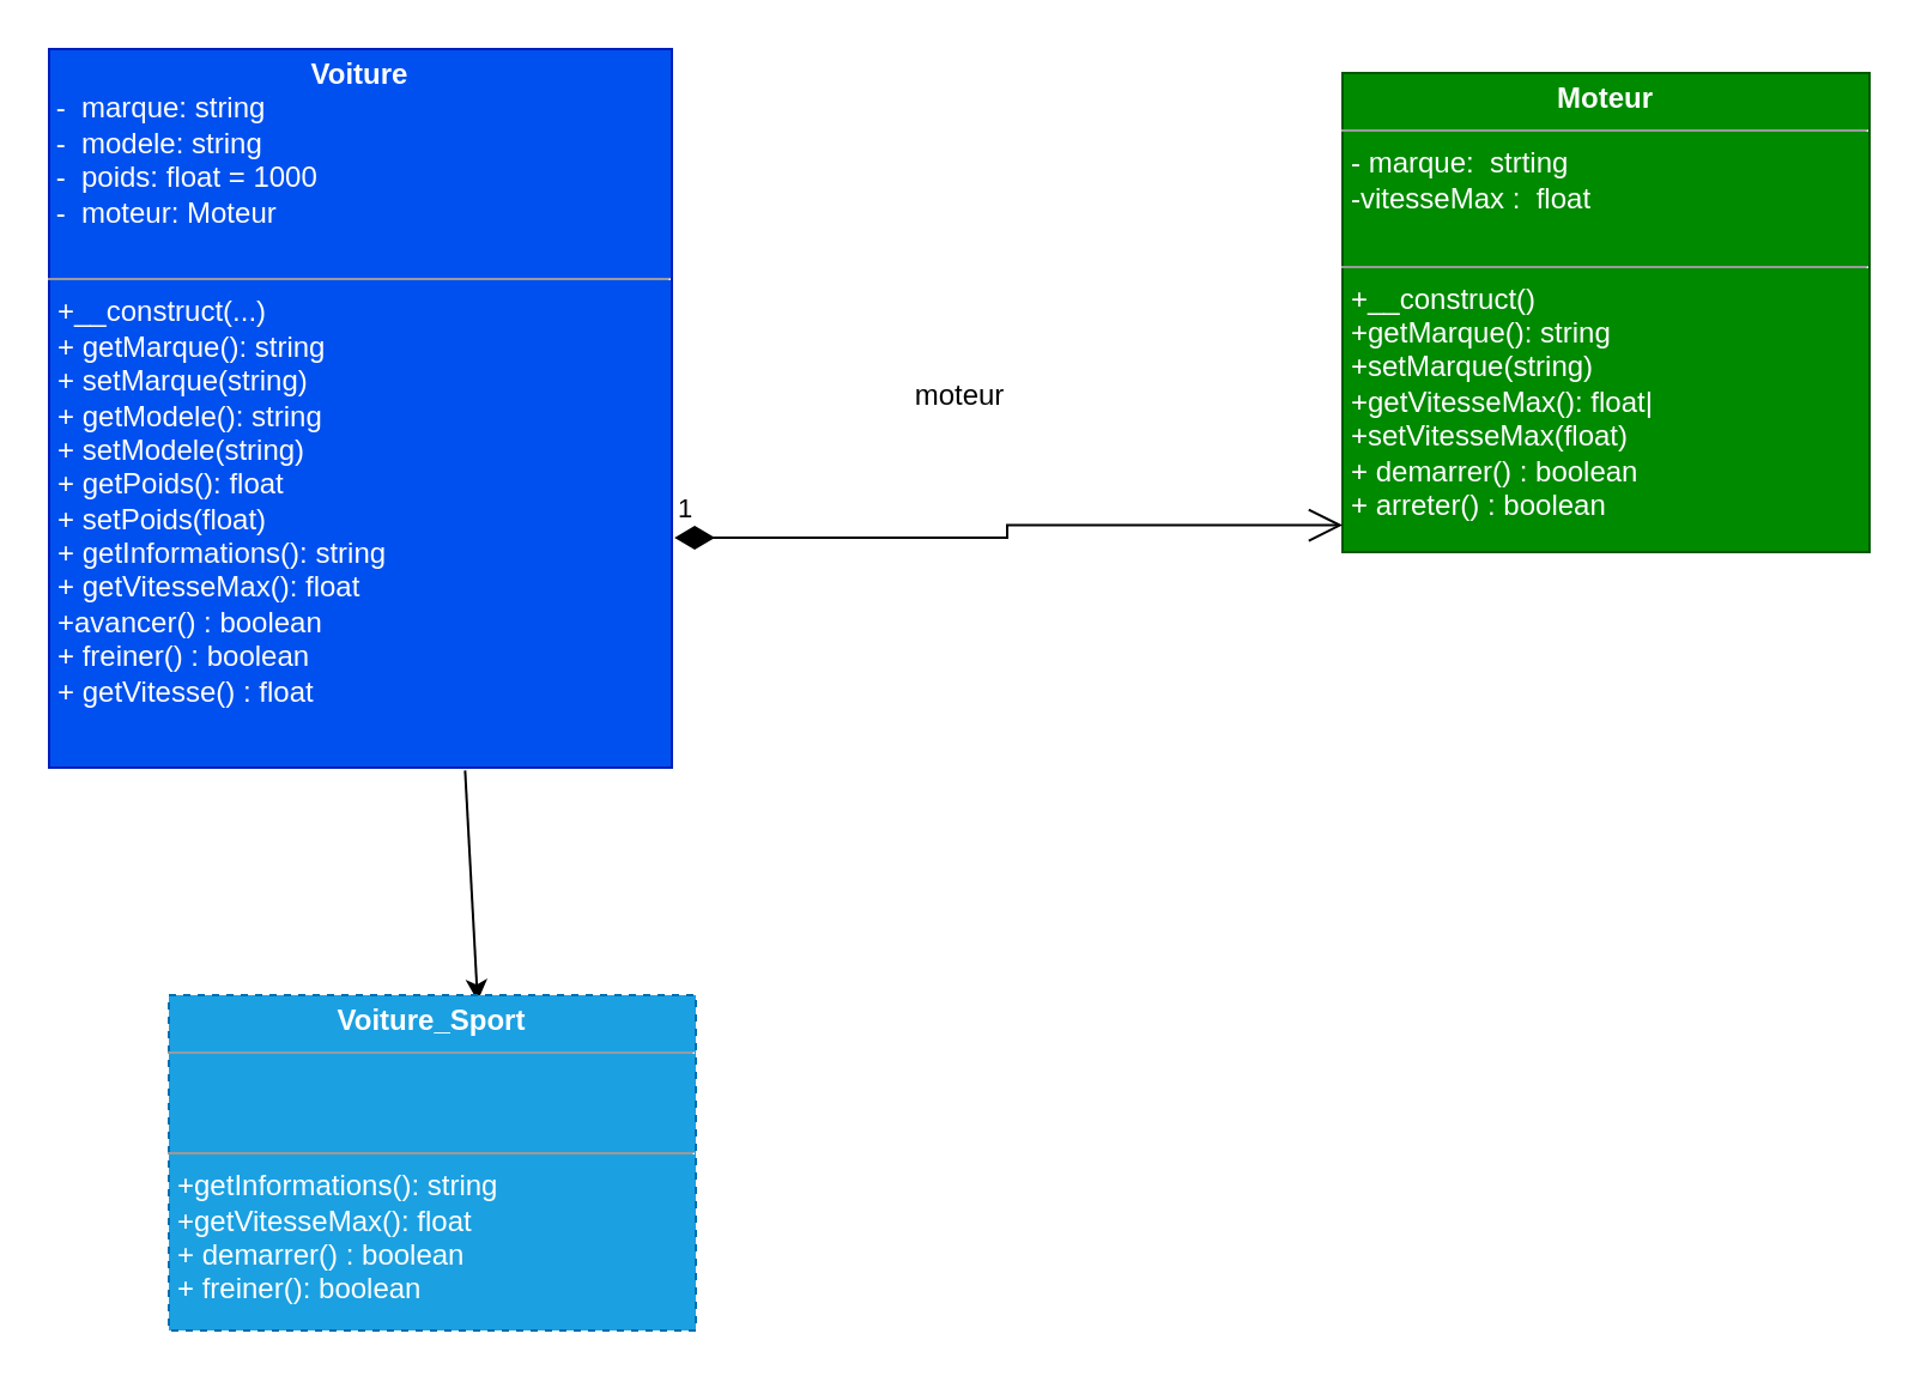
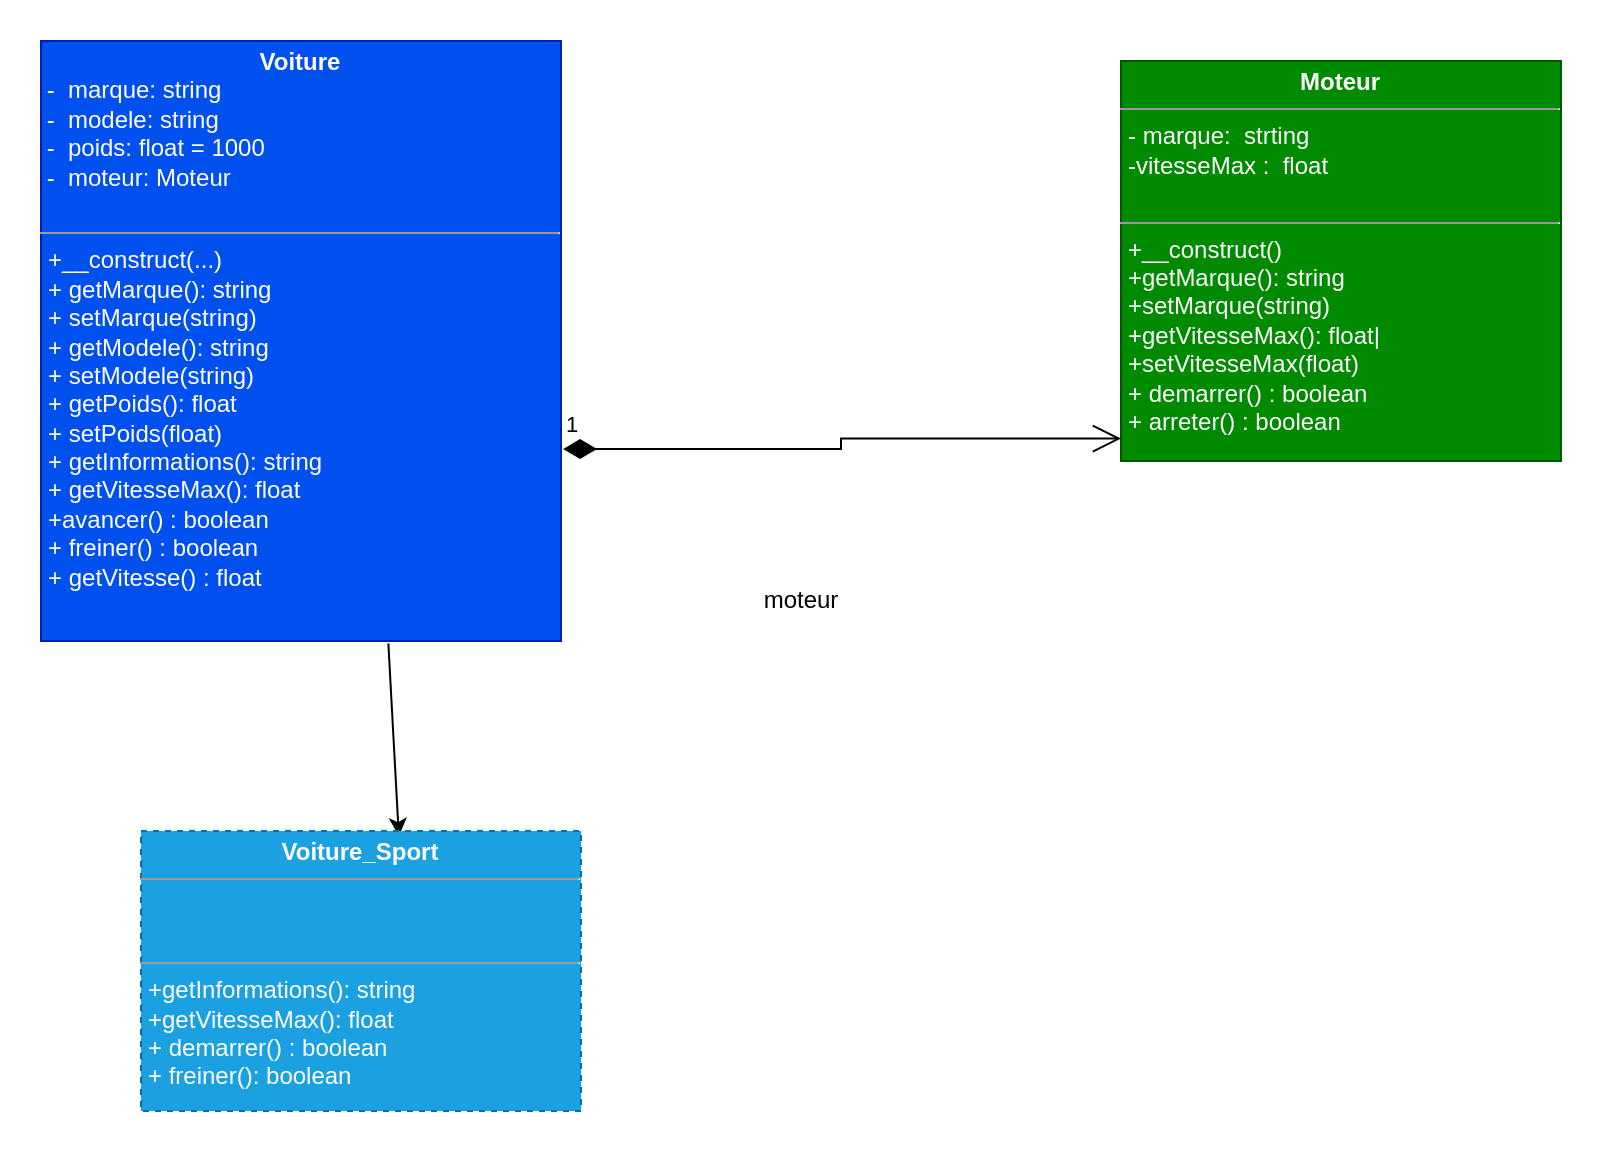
  <mxCell id="0" />
  <mxCell id="1" parent="0" />
  <mxCell id="2" value="&lt;p style=&quot;margin:0px;margin-top:4px;text-align:center;&quot;&gt;&lt;b&gt;Moteur&lt;/b&gt;&lt;/p&gt;&lt;hr size=&quot;1&quot;&gt;&lt;p style=&quot;margin:0px;margin-left:4px;&quot;&gt;- marque:&amp;nbsp; strting&lt;/p&gt;&lt;p style=&quot;margin:0px;margin-left:4px;&quot;&gt;-vitesseMax :&amp;nbsp; float&lt;/p&gt;&lt;p style=&quot;margin:0px;margin-left:4px;&quot;&gt;&lt;br&gt;&lt;/p&gt;&lt;hr size=&quot;1&quot;&gt;&lt;p style=&quot;margin:0px;margin-left:4px;&quot;&gt; +__construct()&amp;nbsp;&lt;br&gt;+getMarque(): string&amp;nbsp;&lt;br&gt;+setMarque(string)&amp;nbsp;&lt;br&gt;+getVitesseMax(): float|&lt;br&gt;+setVitesseMax(float) &lt;br&gt;&lt;/p&gt;&lt;p style=&quot;margin:0px;margin-left:4px;&quot;&gt;+ demarrer() : boolean&lt;/p&gt;&lt;p style=&quot;margin:0px;margin-left:4px;&quot;&gt;+ arreter() : boolean&amp;nbsp;&lt;/p&gt;" style="verticalAlign=top;align=left;overflow=fill;fontSize=12;fontFamily=Helvetica;html=1;whiteSpace=wrap;fillColor=#008a00;fontColor=#ffffff;strokeColor=#005700;" vertex="1" parent="1"><mxGeometry x="560" y="30" width="220" height="200" as="geometry" /></mxCell>
  <mxCell id="3" value="&lt;p style=&quot;margin:0px;margin-top:4px;text-align:center;&quot;&gt;&lt;b&gt;Voiture&lt;/b&gt;&lt;/p&gt;&amp;nbsp;-&amp;nbsp; marque: string&amp;nbsp;&lt;br&gt;&amp;nbsp;-&amp;nbsp; modele: string&amp;nbsp;&lt;br&gt;&amp;nbsp;-&amp;nbsp; poids: float = 1000&amp;nbsp;&lt;br&gt;&amp;nbsp;-&amp;nbsp; moteur: Moteur  &lt;p style=&quot;margin:0px;margin-left:4px;&quot;&gt;&lt;br&gt;&lt;/p&gt;&lt;hr size=&quot;1&quot;&gt;&lt;p style=&quot;margin:0px;margin-left:4px;&quot;&gt;+__construct(...)&amp;nbsp;&lt;/p&gt;&lt;p style=&quot;margin:0px;margin-left:4px;&quot;&gt;+ getMarque(): string&amp;nbsp;&lt;/p&gt;&lt;p style=&quot;margin:0px;margin-left:4px;&quot;&gt;+ setMarque(string)&amp;nbsp;&lt;/p&gt;&lt;p style=&quot;margin:0px;margin-left:4px;&quot;&gt;+ getModele(): string&amp;nbsp;&lt;/p&gt;&lt;p style=&quot;margin:0px;margin-left:4px;&quot;&gt;+ setModele(string)&amp;nbsp;&amp;nbsp;&lt;/p&gt;&lt;p style=&quot;margin:0px;margin-left:4px;&quot;&gt;+ getPoids(): float&amp;nbsp;&lt;/p&gt;&lt;p style=&quot;margin:0px;margin-left:4px;&quot;&gt;+ setPoids(float)&amp;nbsp;&lt;/p&gt;&lt;p style=&quot;margin:0px;margin-left:4px;&quot;&gt;+ getInformations(): string&lt;/p&gt;&lt;p style=&quot;margin:0px;margin-left:4px;&quot;&gt;+ getVitesseMax(): float &lt;br&gt;&lt;/p&gt;&lt;p style=&quot;margin:0px;margin-left:4px;&quot;&gt;+avancer() : boolean&amp;nbsp;&lt;/p&gt;&lt;p style=&quot;margin:0px;margin-left:4px;&quot;&gt;+ freiner() : boolean&amp;nbsp;&lt;/p&gt;&lt;p style=&quot;margin:0px;margin-left:4px;&quot;&gt;+ getVitesse() : float&lt;/p&gt;" style="verticalAlign=top;align=left;overflow=fill;fontSize=12;fontFamily=Helvetica;html=1;whiteSpace=wrap;fillColor=#0050ef;fontColor=#ffffff;strokeColor=#001DBC;" vertex="1" parent="1"><mxGeometry x="20" y="20" width="260" height="300" as="geometry" /></mxCell>
  <mxCell id="4" value="1" style="endArrow=open;html=1;endSize=12;startArrow=diamondThin;startSize=14;startFill=1;edgeStyle=orthogonalEdgeStyle;align=left;verticalAlign=bottom;rounded=0;entryX=0;entryY=0.944;entryDx=0;entryDy=0;entryPerimeter=0;exitX=1.004;exitY=0.68;exitDx=0;exitDy=0;exitPerimeter=0;" edge="1" parent="1" source="3" target="2"><mxGeometry x="-1" y="3" relative="1" as="geometry"><mxPoint x="280" y="190" as="sourcePoint" /><mxPoint x="434" y="190" as="targetPoint" /></mxGeometry></mxCell>
- <mxCell id="5" value="moteur" style="text;html=1;align=center;verticalAlign=middle;resizable=0;points=[];autosize=1;strokeColor=none;fillColor=none;" vertex="1" parent="1"><mxGeometry x="370" y="150" width="60" height="30" as="geometry" /></mxCell>
+ <mxCell id="5" value="moteur" style="text;html=1;align=center;verticalAlign=middle;resizable=0;points=[];autosize=1;strokeColor=none;fillColor=none;" vertex="1" parent="1"><mxGeometry x="370" y="285" width="60" height="30" as="geometry" /></mxCell>
  <mxCell id="6" value="" style="endArrow=classic;html=1;rounded=0;entryX=0.586;entryY=0.018;entryDx=0;entryDy=0;entryPerimeter=0;exitX=0.668;exitY=1.004;exitDx=0;exitDy=0;exitPerimeter=0;" edge="1" parent="1" source="3" target="7"><mxGeometry width="50" height="50" relative="1" as="geometry"><mxPoint x="190" y="340" as="sourcePoint" /><mxPoint x="240" y="290" as="targetPoint" /></mxGeometry></mxCell>
  <mxCell id="7" value="&lt;p style=&quot;margin:0px;margin-top:4px;text-align:center;&quot;&gt;&lt;b&gt;Voiture_Sport&lt;/b&gt;&lt;/p&gt;&lt;hr size=&quot;1&quot;&gt;&lt;p style=&quot;margin:0px;margin-left:4px;&quot;&gt;&lt;br&gt;&lt;/p&gt;&lt;p style=&quot;margin:0px;margin-left:4px;&quot;&gt;&lt;br&gt;&lt;/p&gt;&lt;hr size=&quot;1&quot;&gt;&lt;p style=&quot;margin:0px;margin-left:4px;&quot;&gt; +getInformations(): string&amp;nbsp; +getVitesseMax(): float&amp;nbsp;&lt;br&gt;&lt;/p&gt;&lt;p style=&quot;margin:0px;margin-left:4px;&quot;&gt;+ demarrer() : boolean&lt;/p&gt;&lt;p style=&quot;margin:0px;margin-left:4px;&quot;&gt;+ freiner(): boolean&amp;nbsp;&lt;/p&gt;" style="verticalAlign=top;align=left;overflow=fill;fontSize=12;fontFamily=Helvetica;html=1;whiteSpace=wrap;fillColor=#1ba1e2;fontColor=#ffffff;strokeColor=#006EAF;dashed=1;" vertex="1" parent="1"><mxGeometry x="70" y="415" width="220" height="140" as="geometry" /></mxCell>
